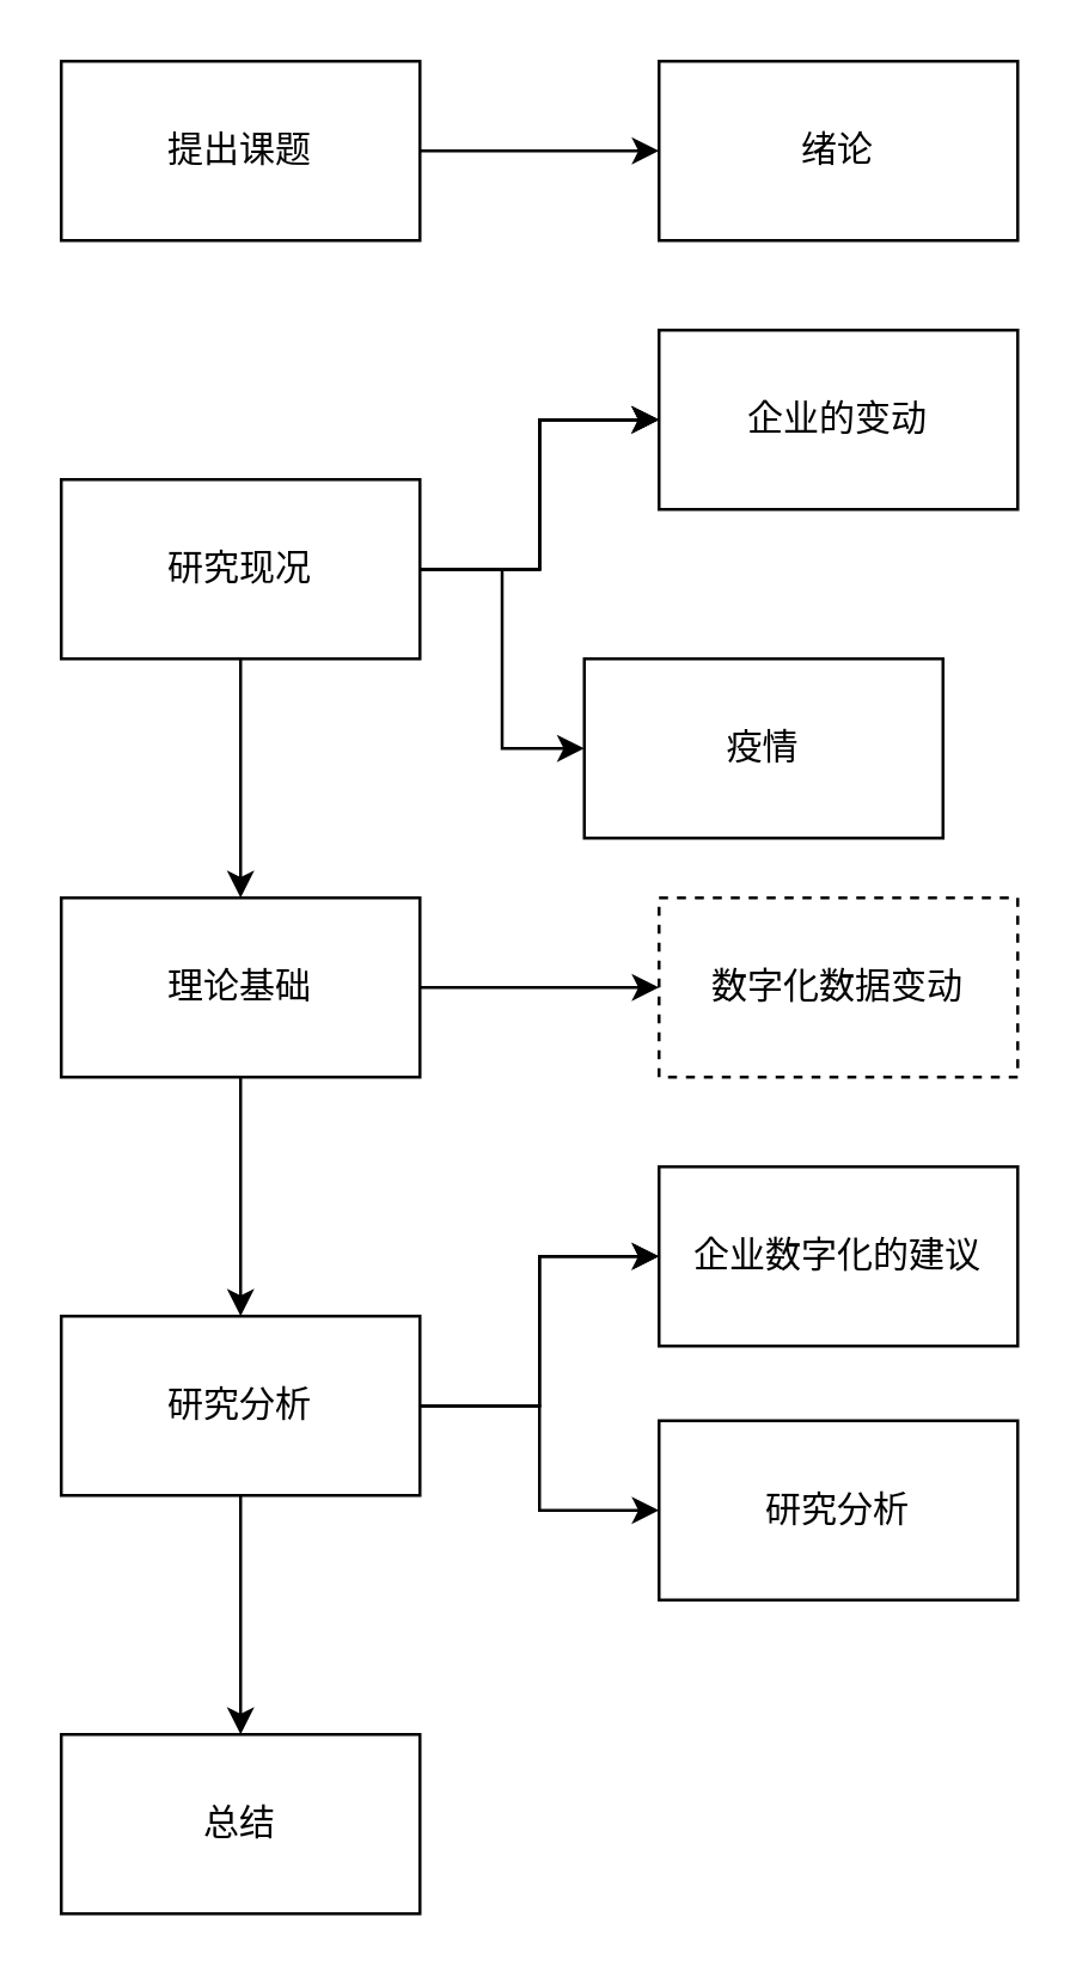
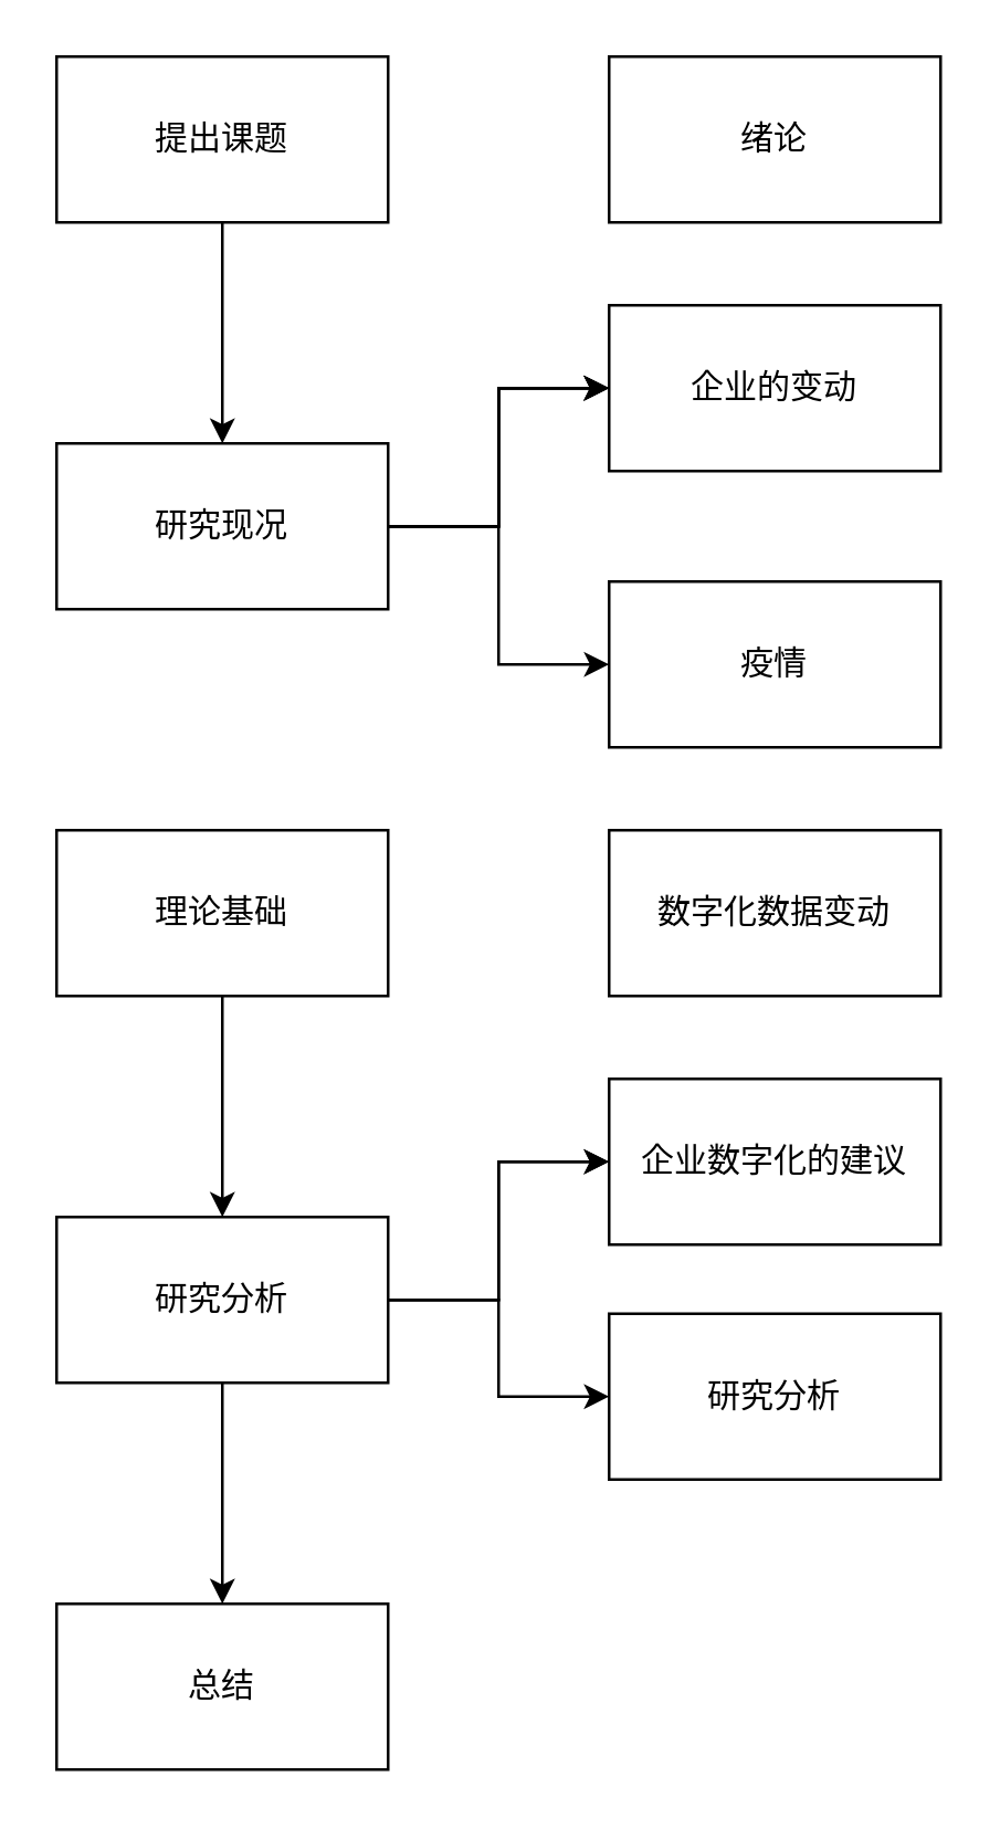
  <mxCell id="0" />
  <mxCell id="1" parent="0" />
- <mxCell id="2" value="" style="edgeStyle=orthogonalEdgeStyle;rounded=0;orthogonalLoop=1;jettySize=auto;html=1;" edge="1" parent="1" source="3" target="4"><mxGeometry relative="1" as="geometry" /></mxCell>
+ <mxCell id="2" value="" style="edgeStyle=orthogonalEdgeStyle;rounded=0;orthogonalLoop=1;jettySize=auto;html=1;" edge="1" parent="1" source="3" target="11"><mxGeometry relative="1" as="geometry" /></mxCell>
  <mxCell id="3" value="提出课题" style="rounded=0;whiteSpace=wrap;html=1;" vertex="1" parent="1"><mxGeometry x="20" y="20" width="120" height="60" as="geometry" /></mxCell>
  <mxCell id="4" value="绪论" style="rounded=0;whiteSpace=wrap;html=1;" vertex="1" parent="1"><mxGeometry x="220" y="20" width="120" height="60" as="geometry" /></mxCell>
- <mxCell id="5" value="" style="edgeStyle=orthogonalEdgeStyle;rounded=0;orthogonalLoop=1;jettySize=auto;html=1;" edge="1" parent="1" source="11" target="14"><mxGeometry relative="1" as="geometry" /></mxCell>
  <mxCell id="6" value="" style="edgeStyle=orthogonalEdgeStyle;rounded=0;orthogonalLoop=1;jettySize=auto;html=1;" edge="1" parent="1" source="11" target="21"><mxGeometry relative="1" as="geometry" /></mxCell>
  <mxCell id="7" value="" style="edgeStyle=orthogonalEdgeStyle;rounded=0;orthogonalLoop=1;jettySize=auto;html=1;" edge="1" parent="1" source="11" target="21"><mxGeometry relative="1" as="geometry" /></mxCell>
  <mxCell id="8" value="" style="edgeStyle=orthogonalEdgeStyle;rounded=0;orthogonalLoop=1;jettySize=auto;html=1;" edge="1" parent="1" source="11" target="21"><mxGeometry relative="1" as="geometry" /></mxCell>
  <mxCell id="9" value="" style="edgeStyle=orthogonalEdgeStyle;rounded=0;orthogonalLoop=1;jettySize=auto;html=1;" edge="1" parent="1" source="11" target="21"><mxGeometry relative="1" as="geometry" /></mxCell>
  <mxCell id="10" style="edgeStyle=orthogonalEdgeStyle;rounded=0;orthogonalLoop=1;jettySize=auto;html=1;" edge="1" parent="1" source="11" target="23"><mxGeometry relative="1" as="geometry" /></mxCell>
  <mxCell id="11" value="研究现况" style="rounded=0;whiteSpace=wrap;html=1;" vertex="1" parent="1"><mxGeometry x="20" y="160" width="120" height="60" as="geometry" /></mxCell>
  <mxCell id="12" value="" style="edgeStyle=orthogonalEdgeStyle;rounded=0;orthogonalLoop=1;jettySize=auto;html=1;" edge="1" parent="1" source="14" target="19"><mxGeometry relative="1" as="geometry" /></mxCell>
- <mxCell id="13" value="" style="edgeStyle=orthogonalEdgeStyle;rounded=0;orthogonalLoop=1;jettySize=auto;html=1;" edge="1" parent="1" source="14" target="22"><mxGeometry relative="1" as="geometry" /></mxCell>
  <mxCell id="14" value="理论基础" style="rounded=0;whiteSpace=wrap;html=1;" vertex="1" parent="1"><mxGeometry x="20" y="300" width="120" height="60" as="geometry" /></mxCell>
  <mxCell id="15" value="" style="edgeStyle=orthogonalEdgeStyle;rounded=0;orthogonalLoop=1;jettySize=auto;html=1;" edge="1" parent="1" source="19" target="20"><mxGeometry relative="1" as="geometry" /></mxCell>
  <mxCell id="16" value="" style="edgeStyle=orthogonalEdgeStyle;rounded=0;orthogonalLoop=1;jettySize=auto;html=1;" edge="1" parent="1" source="19" target="24"><mxGeometry relative="1" as="geometry" /></mxCell>
  <mxCell id="17" value="" style="edgeStyle=orthogonalEdgeStyle;rounded=0;orthogonalLoop=1;jettySize=auto;html=1;" edge="1" parent="1" source="19" target="24"><mxGeometry relative="1" as="geometry" /></mxCell>
  <mxCell id="18" style="edgeStyle=orthogonalEdgeStyle;rounded=0;orthogonalLoop=1;jettySize=auto;html=1;" edge="1" parent="1" source="19" target="25"><mxGeometry relative="1" as="geometry" /></mxCell>
  <mxCell id="19" value="研究分析" style="rounded=0;whiteSpace=wrap;html=1;" vertex="1" parent="1"><mxGeometry x="20" y="440" width="120" height="60" as="geometry" /></mxCell>
  <mxCell id="20" value="总结" style="rounded=0;whiteSpace=wrap;html=1;" vertex="1" parent="1"><mxGeometry x="20" y="580" width="120" height="60" as="geometry" /></mxCell>
  <mxCell id="21" value="企业的变动" style="rounded=0;whiteSpace=wrap;html=1;" vertex="1" parent="1"><mxGeometry x="220" y="110" width="120" height="60" as="geometry" /></mxCell>
- <mxCell id="22" value="数字化数据变动" style="rounded=0;whiteSpace=wrap;html=1;dashed=1;" vertex="1" parent="1"><mxGeometry x="220" y="300" width="120" height="60" as="geometry" /></mxCell>
- <mxCell id="23" value="疫情" style="rounded=0;whiteSpace=wrap;html=1;" vertex="1" parent="1"><mxGeometry x="195" y="220" width="120" height="60" as="geometry" /></mxCell>
+ <mxCell id="22" value="数字化数据变动" style="rounded=0;whiteSpace=wrap;html=1;" vertex="1" parent="1"><mxGeometry x="220" y="300" width="120" height="60" as="geometry" /></mxCell>
+ <mxCell id="23" value="疫情" style="rounded=0;whiteSpace=wrap;html=1;" vertex="1" parent="1"><mxGeometry x="220" y="210" width="120" height="60" as="geometry" /></mxCell>
  <mxCell id="24" value="企业数字化的建议" style="rounded=0;whiteSpace=wrap;html=1;" vertex="1" parent="1"><mxGeometry x="220" y="390" width="120" height="60" as="geometry" /></mxCell>
  <mxCell id="25" value="研究分析" style="rounded=0;whiteSpace=wrap;html=1;" vertex="1" parent="1"><mxGeometry x="220" y="475" width="120" height="60" as="geometry" /></mxCell>
